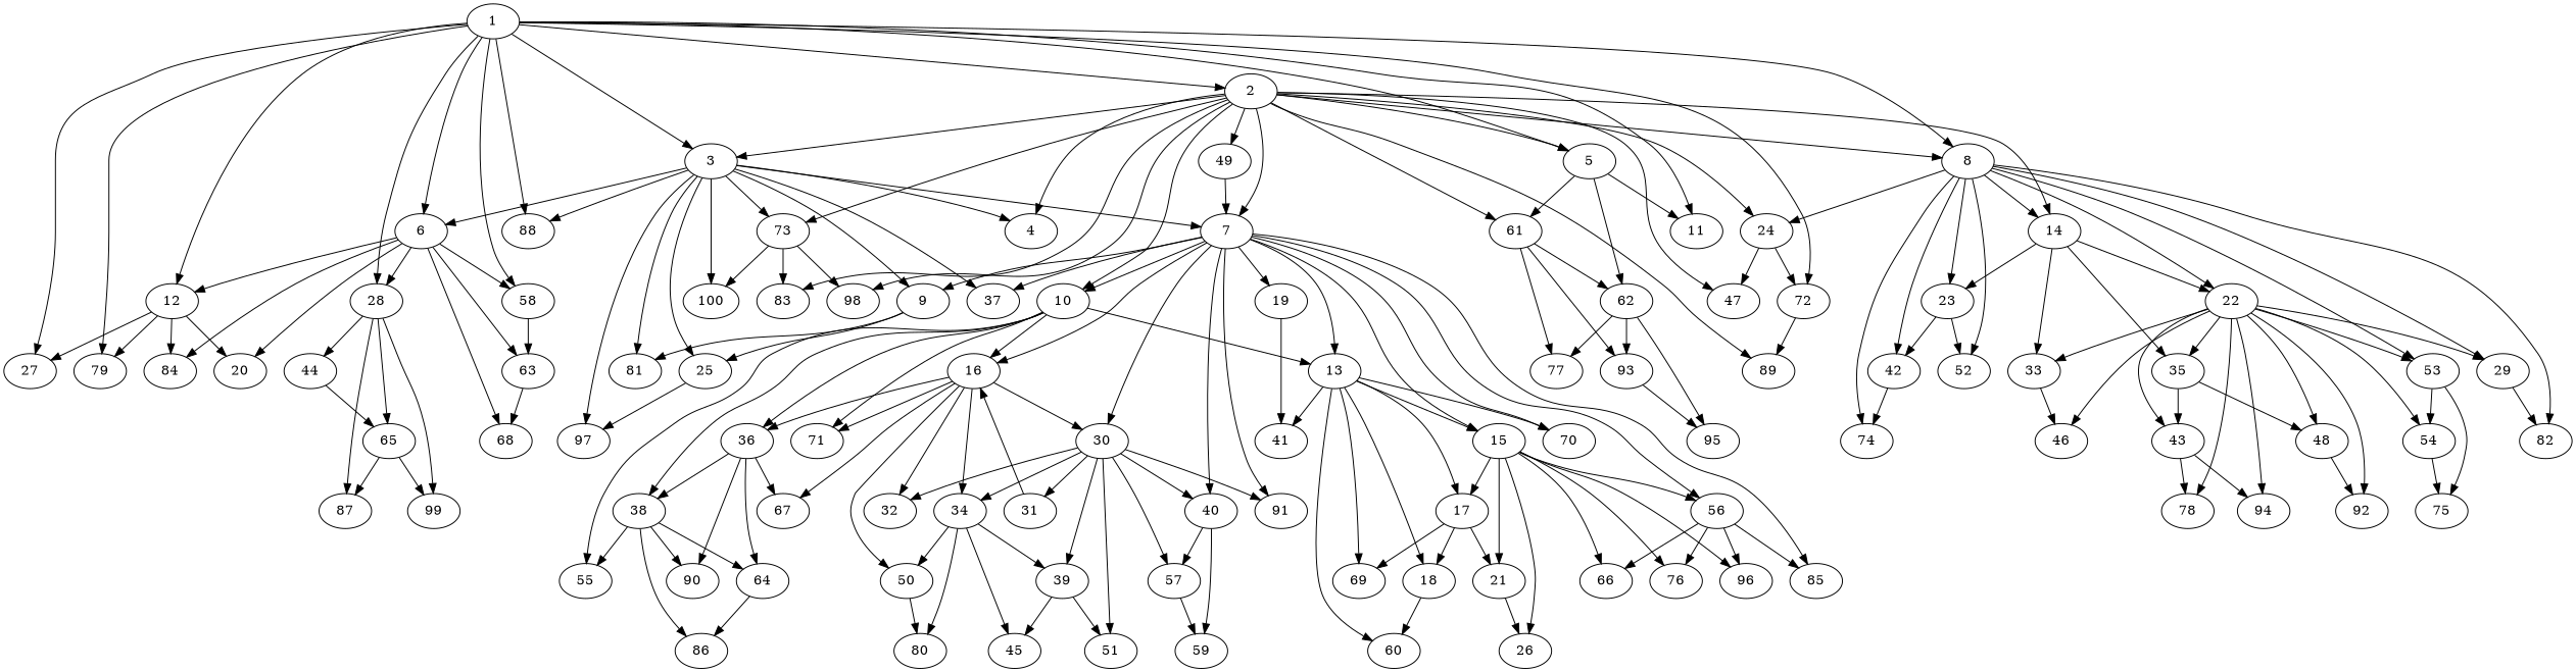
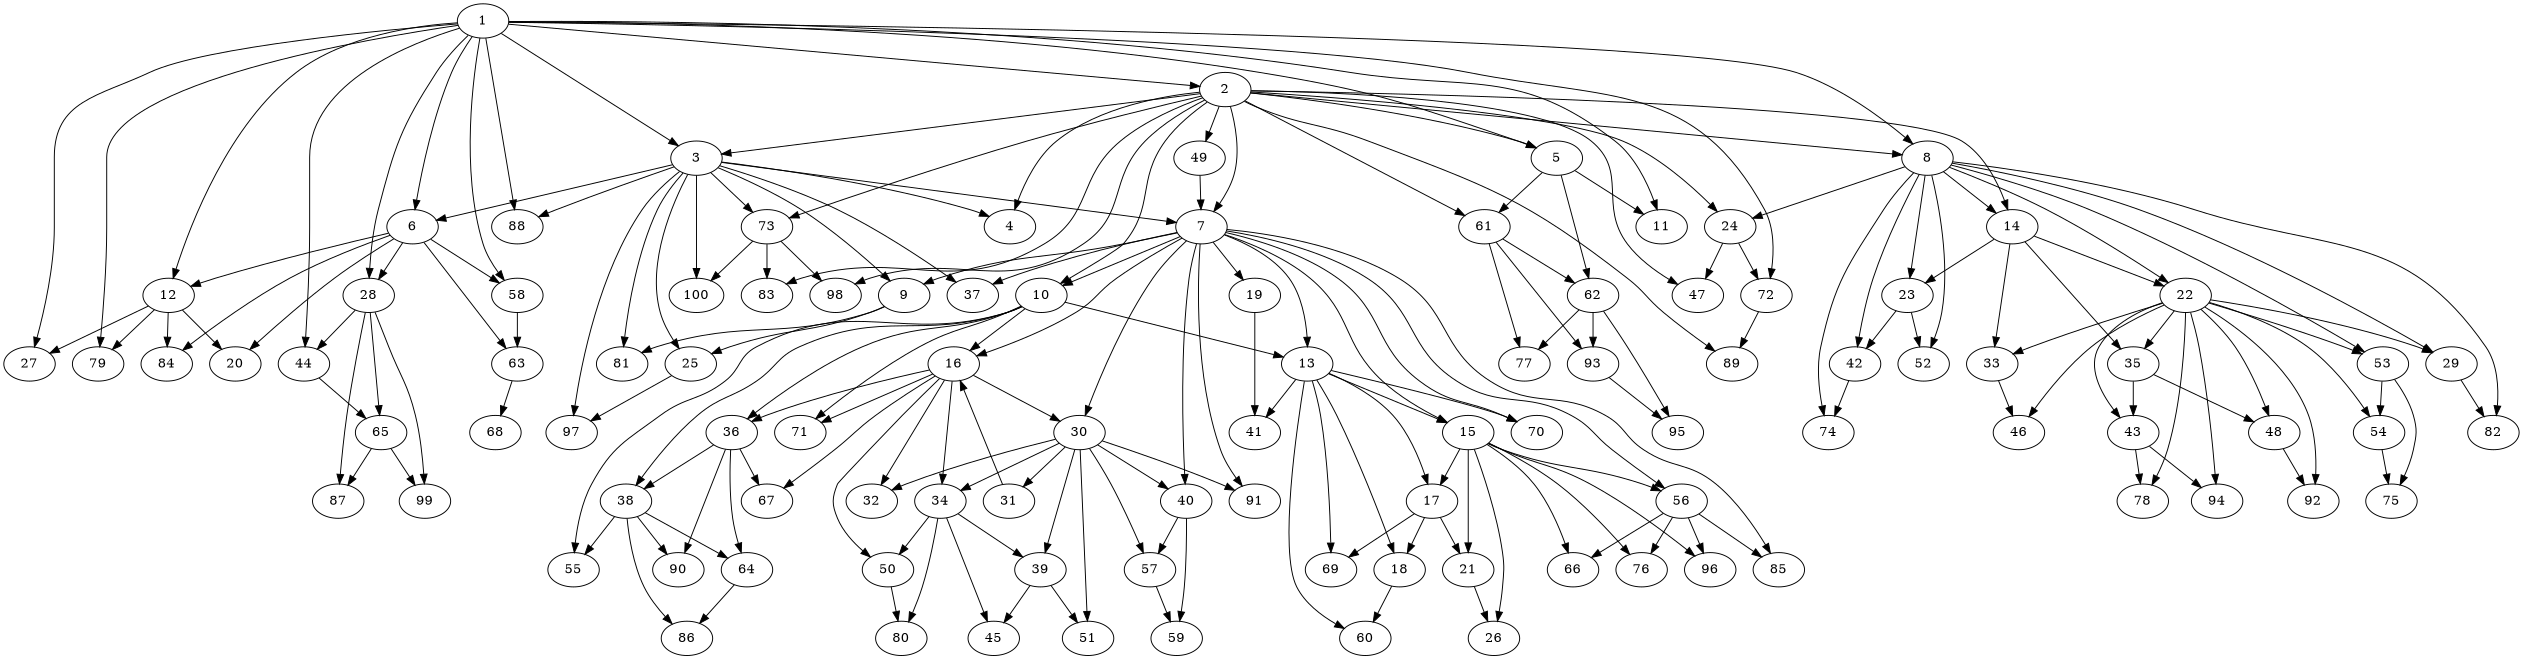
  digraph {
    1
    2
    3
    5
    6
    8
    11
    12
    27
    28
    44
    58
    72
    79
    88
    4
    7
    10
    14
    24
    47
    49
    61
    73
    83
    89
    98
    9
    25
    37
    81
    97
    100
    62
    20
    63
    68
    84
    22
    23
    29
    42
    52
    53
    74
    82
    65
    87
    99
    13
    15
    16
    19
    30
    40
    56
    70
    85
    91
    36
    38
    55
    71
    33
    35
    77
    93
    95
    17
    18
    41
    60
    69
    21
    26
    66
    76
    96
    32
    34
    50
    67
    31
    39
    51
    57
    59
    43
    46
    48
    54
    78
    92
    94
    75
    64
    90
    86
    45
    80
    1 -> 2
    1 -> 3
    1 -> 5
    1 -> 6
    1 -> 8
    1 -> 11
    1 -> 12
    1 -> 27
    1 -> 28
+   1 -> 44
    1 -> 58
    1 -> 72
    1 -> 79
    1 -> 88
    2 -> 3
    2 -> 5
    2 -> 8
    2 -> 4
    2 -> 7
    2 -> 10
    2 -> 14
    2 -> 24
    2 -> 47
    2 -> 49
    2 -> 61
    2 -> 73
    2 -> 83
    2 -> 89
    2 -> 98
    3 -> 6
    3 -> 88
    3 -> 4
    3 -> 7
    3 -> 73
    3 -> 9
    3 -> 25
    3 -> 37
    3 -> 81
    3 -> 97
    3 -> 100
    5 -> 11
    5 -> 61
    5 -> 62
    6 -> 12
    6 -> 28
    6 -> 58
    6 -> 20
    6 -> 63
-   6 -> 68
    6 -> 84
    8 -> 14
    8 -> 24
    8 -> 22
    8 -> 23
    8 -> 29
    8 -> 42
    8 -> 52
    8 -> 53
    8 -> 74
    8 -> 82
    12 -> 27
    12 -> 79
    12 -> 20
    12 -> 84
    28 -> 44
    28 -> 65
    28 -> 87
    28 -> 99
    44 -> 65
    58 -> 63
    72 -> 89
    7 -> 10
    7 -> 9
    7 -> 37
    7 -> 13
    7 -> 15
    7 -> 16
    7 -> 19
    7 -> 30
    7 -> 40
    7 -> 56
    7 -> 70
    7 -> 85
    7 -> 91
    10 -> 13
    10 -> 16
    10 -> 36
    10 -> 38
    10 -> 55
    10 -> 71
    14 -> 22
    14 -> 23
    14 -> 33
    14 -> 35
    24 -> 72
    24 -> 47
    49 -> 7
    61 -> 62
    61 -> 77
    61 -> 93
    73 -> 83
    73 -> 98
    73 -> 100
    9 -> 25
    9 -> 81
    25 -> 97
    62 -> 77
    62 -> 93
    62 -> 95
    63 -> 68
    22 -> 29
    22 -> 53
    22 -> 33
    22 -> 35
    22 -> 43
    22 -> 46
    22 -> 48
    22 -> 54
    22 -> 78
    22 -> 92
    22 -> 94
    23 -> 42
    23 -> 52
    29 -> 82
    42 -> 74
    53 -> 54
    53 -> 75
    65 -> 87
    65 -> 99
    13 -> 15
    13 -> 70
    13 -> 17
    13 -> 18
    13 -> 41
    13 -> 60
    13 -> 69
    15 -> 56
    15 -> 17
    15 -> 21
    15 -> 26
    15 -> 66
    15 -> 76
    15 -> 96
    16 -> 30
    16 -> 36
    16 -> 71
    16 -> 32
    16 -> 34
    16 -> 50
    16 -> 67
    19 -> 41
    30 -> 40
    30 -> 91
    30 -> 32
    30 -> 34
    30 -> 31
    30 -> 39
    30 -> 51
    30 -> 57
    40 -> 57
    40 -> 59
    56 -> 85
    56 -> 66
    56 -> 76
    56 -> 96
    36 -> 38
    36 -> 67
    36 -> 64
    36 -> 90
    38 -> 55
    38 -> 64
    38 -> 90
    38 -> 86
    33 -> 46
    35 -> 43
    35 -> 48
    93 -> 95
    17 -> 18
    17 -> 69
    17 -> 21
    18 -> 60
    21 -> 26
    34 -> 50
    34 -> 39
    34 -> 45
    34 -> 80
    50 -> 80
    31 -> 16
    39 -> 51
    39 -> 45
    57 -> 59
    43 -> 78
    43 -> 94
    48 -> 92
    54 -> 75
    64 -> 86
  }
